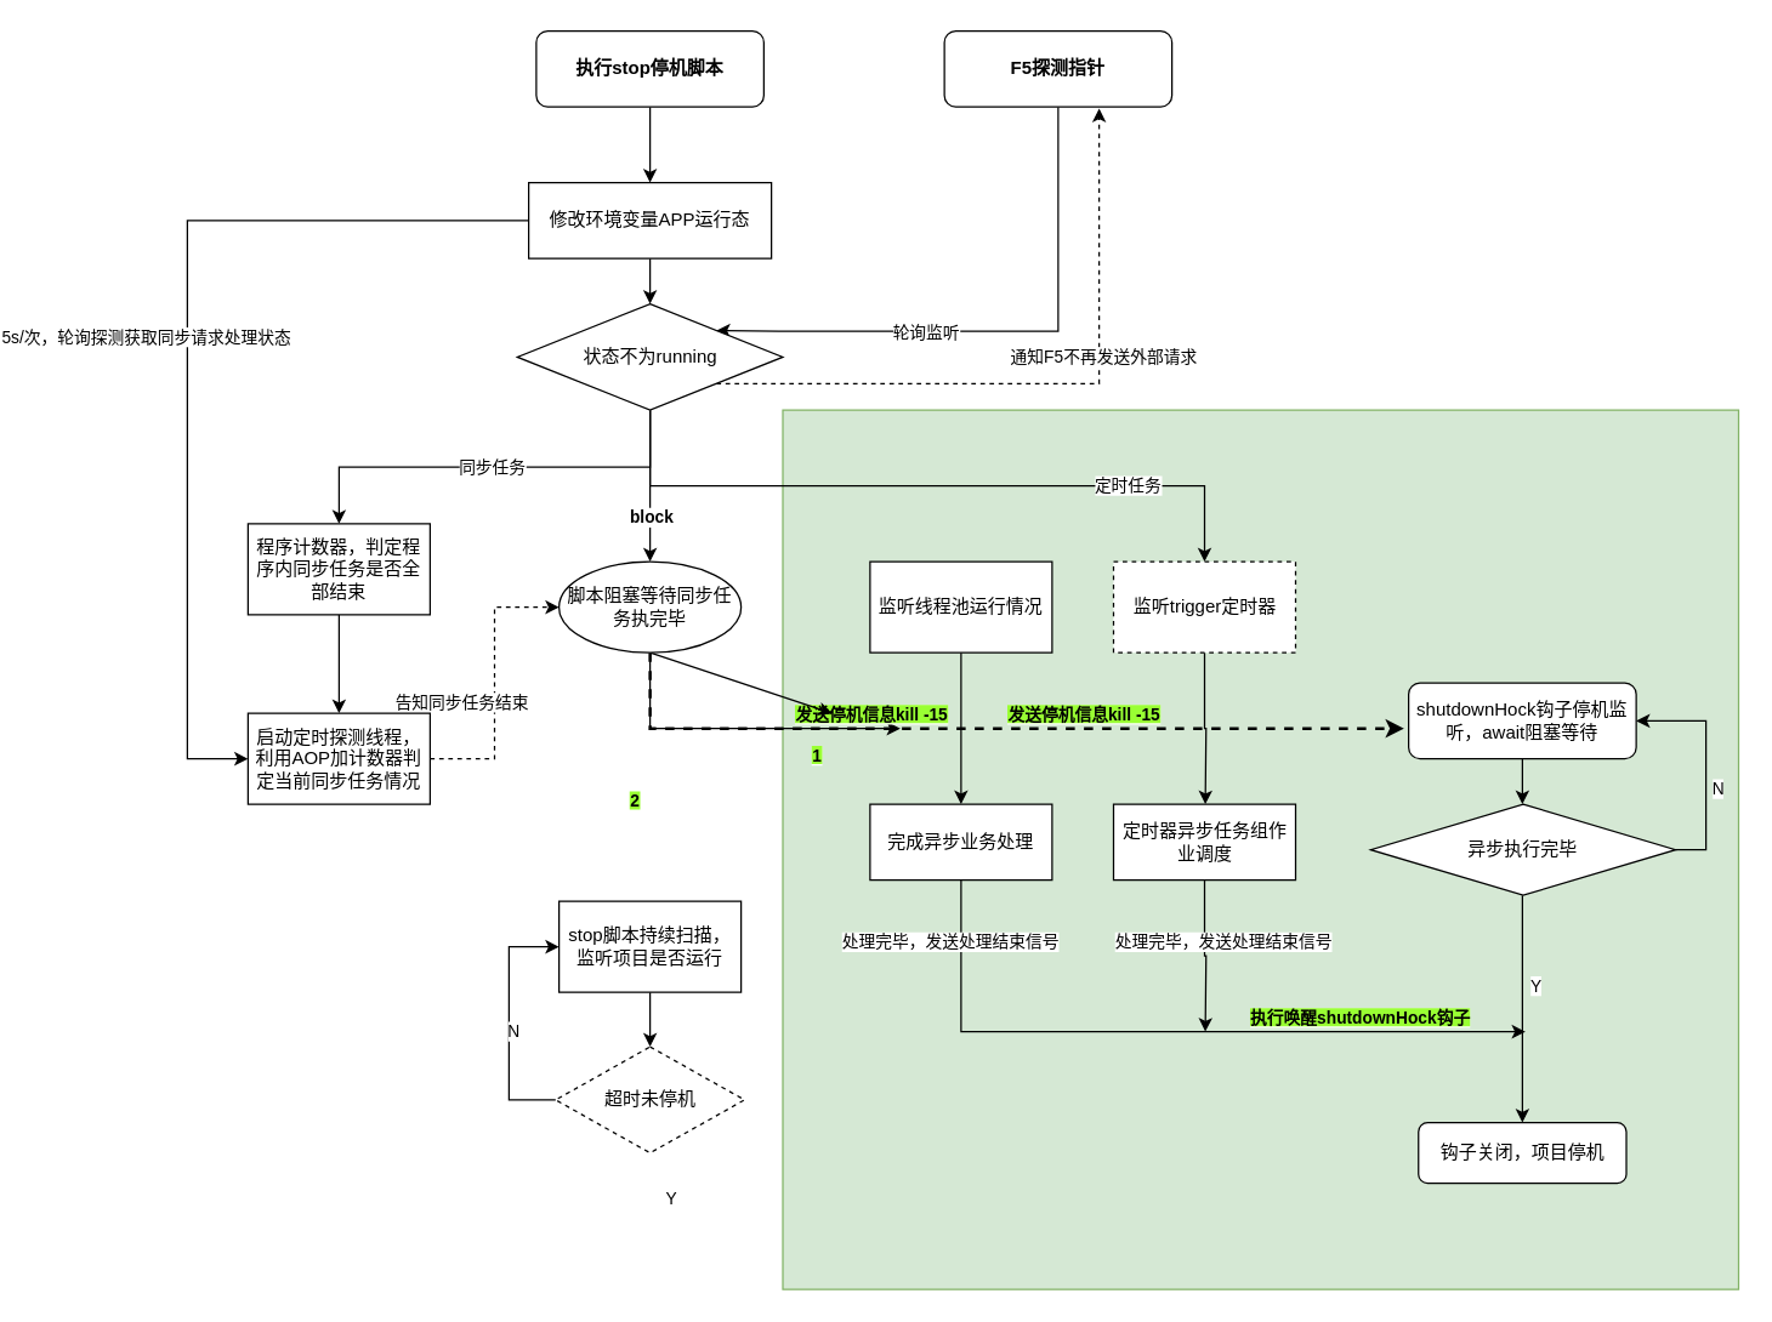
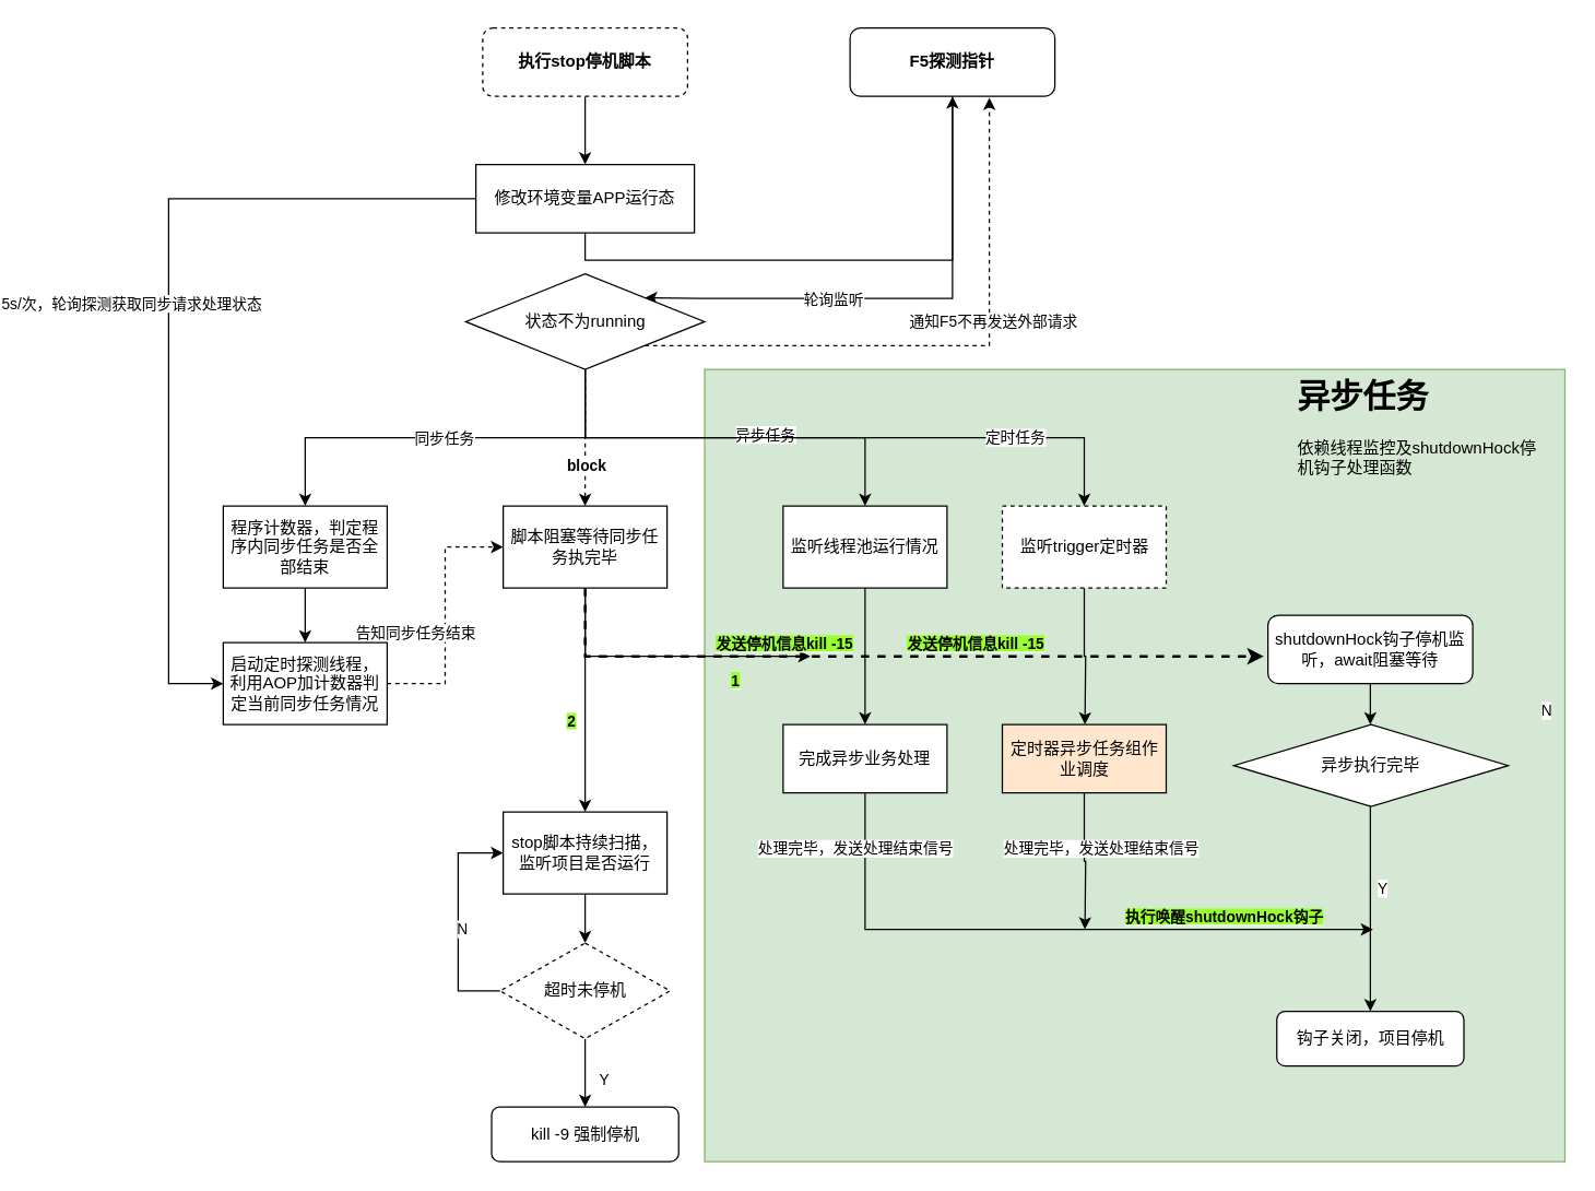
  <mxCell id="0" />
  <mxCell id="1" parent="0" />
  <mxCell id="2" value="" style="rounded=0;whiteSpace=wrap;html=1;fillColor=#d5e8d4;strokeColor=#82b366;" vertex="1" parent="1"><mxGeometry x="412.5" y="270" width="630" height="580" as="geometry" /></mxCell>
  <mxCell id="3" style="edgeStyle=orthogonalEdgeStyle;rounded=0;orthogonalLoop=1;jettySize=auto;html=1;exitX=0.5;exitY=1;exitDx=0;exitDy=0;" parent="1" source="4" target="8" edge="1"><mxGeometry relative="1" as="geometry" /></mxCell>
- <mxCell id="4" value="&lt;b&gt;执行stop停机脚本&lt;/b&gt;" style="rounded=1;whiteSpace=wrap;html=1;" parent="1" vertex="1"><mxGeometry x="250" y="20" width="150" height="50" as="geometry" /></mxCell>
- <mxCell id="5" style="edgeStyle=orthogonalEdgeStyle;rounded=0;orthogonalLoop=1;jettySize=auto;html=1;exitX=0.5;exitY=1;exitDx=0;exitDy=0;entryX=0.5;entryY=0;entryDx=0;entryDy=0;" parent="1" source="8" target="21" edge="1"><mxGeometry relative="1" as="geometry" /></mxCell>
+ <mxCell id="4" value="&lt;b&gt;执行stop停机脚本&lt;/b&gt;" style="rounded=1;whiteSpace=wrap;html=1;dashed=1;" parent="1" vertex="1"><mxGeometry x="250" y="20" width="150" height="50" as="geometry" /></mxCell>
+ <mxCell id="5" style="edgeStyle=orthogonalEdgeStyle;rounded=0;orthogonalLoop=1;jettySize=auto;html=1;exitX=0.5;exitY=1;exitDx=0;exitDy=0;" parent="1" source="8" target="11" edge="1"><mxGeometry relative="1" as="geometry" /></mxCell>
  <mxCell id="6" style="edgeStyle=orthogonalEdgeStyle;rounded=0;orthogonalLoop=1;jettySize=auto;html=1;exitX=0;exitY=0.5;exitDx=0;exitDy=0;entryX=0;entryY=0.5;entryDx=0;entryDy=0;" parent="1" source="8" target="30" edge="1"><mxGeometry relative="1" as="geometry"><Array as="points"><mxPoint x="20" y="145" /><mxPoint x="20" y="500" /></Array></mxGeometry></mxCell>
  <mxCell id="7" value="5s/次，轮询探测获取同步请求处理状态" style="edgeLabel;html=1;align=center;verticalAlign=middle;resizable=0;points=[];" parent="6" vertex="1" connectable="0"><mxGeometry x="-0.244" y="-2" relative="1" as="geometry"><mxPoint x="-26" y="67" as="offset" /></mxGeometry></mxCell>
  <mxCell id="8" value="修改环境变量APP运行态" style="rounded=0;whiteSpace=wrap;html=1;" parent="1" vertex="1"><mxGeometry x="245" y="120" width="160" height="50" as="geometry" /></mxCell>
  <mxCell id="9" style="edgeStyle=orthogonalEdgeStyle;rounded=0;orthogonalLoop=1;jettySize=auto;html=1;exitX=0.5;exitY=1;exitDx=0;exitDy=0;entryX=1;entryY=0;entryDx=0;entryDy=0;" parent="1" source="11" target="21" edge="1"><mxGeometry relative="1" as="geometry"><Array as="points"><mxPoint x="594" y="218" /><mxPoint x="410" y="218" /></Array></mxGeometry></mxCell>
  <mxCell id="10" value="轮询监听" style="edgeLabel;html=1;align=center;verticalAlign=middle;resizable=0;points=[];" parent="9" vertex="1" connectable="0"><mxGeometry x="0.264" relative="1" as="geometry"><mxPoint as="offset" /></mxGeometry></mxCell>
  <mxCell id="11" value="&lt;b&gt;F5探测指针&lt;/b&gt;" style="rounded=1;whiteSpace=wrap;html=1;" parent="1" vertex="1"><mxGeometry x="519" y="20" width="150" height="50" as="geometry" /></mxCell>
  <mxCell id="12" style="edgeStyle=orthogonalEdgeStyle;rounded=0;orthogonalLoop=1;jettySize=auto;html=1;exitX=1;exitY=1;exitDx=0;exitDy=0;entryX=0.68;entryY=1.02;entryDx=0;entryDy=0;entryPerimeter=0;dashed=1;" parent="1" source="21" target="11" edge="1"><mxGeometry relative="1" as="geometry" /></mxCell>
  <mxCell id="13" value="通知F5不再发送外部请求" style="edgeLabel;html=1;align=center;verticalAlign=middle;resizable=0;points=[];" parent="12" vertex="1" connectable="0"><mxGeometry x="0.276" y="-1" relative="1" as="geometry"><mxPoint x="1" y="7" as="offset" /></mxGeometry></mxCell>
  <mxCell id="14" style="edgeStyle=orthogonalEdgeStyle;rounded=0;orthogonalLoop=1;jettySize=auto;html=1;exitX=0.5;exitY=1;exitDx=0;exitDy=0;entryX=0.5;entryY=0;entryDx=0;entryDy=0;" parent="1" source="21" target="23" edge="1"><mxGeometry relative="1" as="geometry" /></mxCell>
  <mxCell id="15" value="同步任务" style="edgeLabel;html=1;align=center;verticalAlign=middle;resizable=0;points=[];" parent="14" vertex="1" connectable="0"><mxGeometry x="-0.104" y="4" relative="1" as="geometry"><mxPoint x="-17" y="-4" as="offset" /></mxGeometry></mxCell>
- <mxCell id="16" style="edgeStyle=orthogonalEdgeStyle;rounded=0;orthogonalLoop=1;jettySize=auto;html=1;exitX=0.5;exitY=1;exitDx=0;exitDy=0;" parent="1" source="21" target="35" edge="1"><mxGeometry relative="1" as="geometry" /></mxCell>
+ <mxCell id="16" style="edgeStyle=orthogonalEdgeStyle;rounded=0;orthogonalLoop=1;jettySize=auto;html=1;exitX=0.5;exitY=1;exitDx=0;exitDy=0;dashed=1;" parent="1" source="21" target="35" edge="1"><mxGeometry relative="1" as="geometry" /></mxCell>
+ <mxCell id="17" style="edgeStyle=orthogonalEdgeStyle;rounded=0;orthogonalLoop=1;jettySize=auto;html=1;exitX=0.5;exitY=1;exitDx=0;exitDy=0;entryX=0.5;entryY=0;entryDx=0;entryDy=0;" parent="1" source="21" target="25" edge="1"><mxGeometry relative="1" as="geometry" /></mxCell>
+ <mxCell id="18" value="异步任务" style="edgeLabel;html=1;align=center;verticalAlign=middle;resizable=0;points=[];" parent="17" vertex="1" connectable="0"><mxGeometry x="0.185" y="3" relative="1" as="geometry"><mxPoint as="offset" /></mxGeometry></mxCell>
  <mxCell id="19" style="edgeStyle=orthogonalEdgeStyle;rounded=0;orthogonalLoop=1;jettySize=auto;html=1;exitX=0.5;exitY=1;exitDx=0;exitDy=0;" parent="1" source="21" target="27" edge="1"><mxGeometry relative="1" as="geometry" /></mxCell>
  <mxCell id="20" value="定时任务" style="edgeLabel;html=1;align=center;verticalAlign=middle;resizable=0;points=[];" parent="19" vertex="1" connectable="0"><mxGeometry x="0.564" y="1" relative="1" as="geometry"><mxPoint as="offset" /></mxGeometry></mxCell>
  <mxCell id="21" value="状态不为running" style="rhombus;whiteSpace=wrap;html=1;" parent="1" vertex="1"><mxGeometry x="237.5" y="200" width="175" height="70" as="geometry" /></mxCell>
  <mxCell id="22" style="edgeStyle=orthogonalEdgeStyle;rounded=0;orthogonalLoop=1;jettySize=auto;html=1;exitX=0.5;exitY=1;exitDx=0;exitDy=0;" parent="1" source="23" target="30" edge="1"><mxGeometry relative="1" as="geometry" /></mxCell>
- <mxCell id="23" value="程序计数器，判定程序内同步任务是否全部结束" style="rounded=0;whiteSpace=wrap;html=1;" parent="1" vertex="1"><mxGeometry x="60" y="345" width="120" height="60" as="geometry" /></mxCell>
+ <mxCell id="23" value="程序计数器，判定程序内同步任务是否全部结束" style="rounded=0;whiteSpace=wrap;html=1;" parent="1" vertex="1"><mxGeometry x="60" y="370" width="120" height="60" as="geometry" /></mxCell>
  <mxCell id="24" style="edgeStyle=orthogonalEdgeStyle;rounded=0;orthogonalLoop=1;jettySize=auto;html=1;exitX=0.5;exitY=1;exitDx=0;exitDy=0;" parent="1" source="25" edge="1"><mxGeometry relative="1" as="geometry"><mxPoint x="530" y="530" as="targetPoint" /></mxGeometry></mxCell>
  <mxCell id="25" value="监听线程池运行情况" style="rounded=0;whiteSpace=wrap;html=1;" parent="1" vertex="1"><mxGeometry x="470" y="370" width="120" height="60" as="geometry" /></mxCell>
  <mxCell id="26" style="edgeStyle=orthogonalEdgeStyle;rounded=0;orthogonalLoop=1;jettySize=auto;html=1;exitX=0.5;exitY=1;exitDx=0;exitDy=0;" parent="1" source="27" edge="1"><mxGeometry relative="1" as="geometry"><mxPoint x="691" y="530" as="targetPoint" /></mxGeometry></mxCell>
  <mxCell id="27" value="监听trigger定时器" style="rounded=0;whiteSpace=wrap;html=1;dashed=1;" parent="1" vertex="1"><mxGeometry x="630.5" y="370" width="120" height="60" as="geometry" /></mxCell>
  <mxCell id="28" style="edgeStyle=orthogonalEdgeStyle;rounded=0;orthogonalLoop=1;jettySize=auto;html=1;exitX=1;exitY=0.5;exitDx=0;exitDy=0;entryX=0;entryY=0.5;entryDx=0;entryDy=0;dashed=1;" parent="1" source="30" target="35" edge="1"><mxGeometry relative="1" as="geometry" /></mxCell>
  <mxCell id="29" value="告知同步任务结束" style="edgeLabel;html=1;align=center;verticalAlign=middle;resizable=0;points=[];" parent="28" vertex="1" connectable="0"><mxGeometry x="0.124" y="-3" relative="1" as="geometry"><mxPoint x="-25" y="24" as="offset" /></mxGeometry></mxCell>
  <mxCell id="30" value="启动定时探测线程，利用AOP加计数器判定当前同步任务情况" style="rounded=0;whiteSpace=wrap;html=1;" parent="1" vertex="1"><mxGeometry x="60" y="470" width="120" height="60" as="geometry" /></mxCell>
  <mxCell id="31" style="edgeStyle=orthogonalEdgeStyle;rounded=0;orthogonalLoop=1;jettySize=auto;html=1;exitX=0.5;exitY=1;exitDx=0;exitDy=0;" parent="1" source="35" edge="1"><mxGeometry relative="1" as="geometry"><mxPoint x="490" y="480" as="targetPoint" /><Array as="points"><mxPoint x="325" y="480" /></Array></mxGeometry></mxCell>
  <mxCell id="32" value="&lt;span style=&quot;background-color: rgb(153, 255, 51);&quot;&gt;发送停机信息kill -15&lt;/span&gt;" style="edgeLabel;html=1;align=center;verticalAlign=middle;resizable=0;points=[];fontStyle=1" parent="31" vertex="1" connectable="0"><mxGeometry x="-0.265" y="3" relative="1" as="geometry"><mxPoint x="116" y="-7" as="offset" /></mxGeometry></mxCell>
  <mxCell id="33" style="edgeStyle=orthogonalEdgeStyle;rounded=0;orthogonalLoop=1;jettySize=auto;html=1;exitX=0.5;exitY=1;exitDx=0;exitDy=0;dashed=1;strokeWidth=2;" parent="1" source="35" edge="1"><mxGeometry relative="1" as="geometry"><mxPoint x="822" y="480" as="targetPoint" /><Array as="points"><mxPoint x="325" y="480" /></Array></mxGeometry></mxCell>
- <mxCell id="34" style="edgeStyle=orthogonalEdgeStyle;rounded=0;orthogonalLoop=1;jettySize=auto;html=1;exitX=0.5;exitY=1;exitDx=0;exitDy=0;" edge="1" parent="1" source="35" target="40"><mxGeometry relative="1" as="geometry" /></mxCell>
- <mxCell id="35" value="脚本阻塞等待同步任务执完毕" style="ellipse;whiteSpace=wrap;html=1;" parent="1" vertex="1"><mxGeometry x="265" y="370" width="120" height="60" as="geometry" /></mxCell>
+ <mxCell id="34" style="edgeStyle=orthogonalEdgeStyle;rounded=0;orthogonalLoop=1;jettySize=auto;html=1;exitX=0.5;exitY=1;exitDx=0;exitDy=0;entryX=0.5;entryY=0;entryDx=0;entryDy=0;" edge="1" parent="1" source="35" target="39"><mxGeometry relative="1" as="geometry" /></mxCell>
+ <mxCell id="35" value="脚本阻塞等待同步任务执完毕" style="rounded=0;whiteSpace=wrap;html=1;" parent="1" vertex="1"><mxGeometry x="265" y="370" width="120" height="60" as="geometry" /></mxCell>
  <mxCell id="36" value="&lt;b&gt;block&lt;/b&gt;" style="edgeLabel;html=1;align=center;verticalAlign=middle;resizable=0;points=[];" parent="1" vertex="1" connectable="0"><mxGeometry x="325" y="340" as="geometry" /></mxCell>
  <mxCell id="37" value="&lt;span style=&quot;background-color: rgb(153, 255, 51);&quot;&gt;发送停机信息kill -15&lt;/span&gt;" style="edgeLabel;html=1;align=center;verticalAlign=middle;resizable=0;points=[];fontStyle=1" parent="1" vertex="1" connectable="0"><mxGeometry x="610" y="470" as="geometry" /></mxCell>
  <mxCell id="38" style="edgeStyle=orthogonalEdgeStyle;rounded=0;orthogonalLoop=1;jettySize=auto;html=1;exitX=0.5;exitY=1;exitDx=0;exitDy=0;entryX=0.5;entryY=0;entryDx=0;entryDy=0;" edge="1" parent="1" source="39" target="45"><mxGeometry relative="1" as="geometry" /></mxCell>
  <mxCell id="39" value="stop脚本持续扫描，监听项目是否运行" style="rounded=0;whiteSpace=wrap;html=1;" vertex="1" parent="1"><mxGeometry x="265" y="594" width="120" height="60" as="geometry" /></mxCell>
  <mxCell id="40" value="&lt;span style=&quot;background-color: rgb(153, 255, 51);&quot;&gt;1&lt;/span&gt;" style="edgeLabel;html=1;align=center;verticalAlign=middle;resizable=0;points=[];fontStyle=1" vertex="1" connectable="0" parent="1"><mxGeometry x="445" y="470" as="geometry"><mxPoint x="-11" y="27" as="offset" /></mxGeometry></mxCell>
  <mxCell id="41" value="&lt;span style=&quot;background-color: rgb(153, 255, 51);&quot;&gt;2&lt;/span&gt;" style="edgeLabel;html=1;align=center;verticalAlign=middle;resizable=0;points=[];fontStyle=1" vertex="1" connectable="0" parent="1"><mxGeometry x="325" y="500" as="geometry"><mxPoint x="-11" y="27" as="offset" /></mxGeometry></mxCell>
+ <mxCell id="42" style="edgeStyle=orthogonalEdgeStyle;rounded=0;orthogonalLoop=1;jettySize=auto;html=1;exitX=0.5;exitY=1;exitDx=0;exitDy=0;entryX=0.5;entryY=0;entryDx=0;entryDy=0;" edge="1" parent="1" source="45" target="60"><mxGeometry relative="1" as="geometry" /></mxCell>
  <mxCell id="43" style="edgeStyle=orthogonalEdgeStyle;rounded=0;orthogonalLoop=1;jettySize=auto;html=1;exitX=0;exitY=0.5;exitDx=0;exitDy=0;entryX=0;entryY=0.5;entryDx=0;entryDy=0;" edge="1" parent="1" source="45" target="39"><mxGeometry relative="1" as="geometry"><Array as="points"><mxPoint x="232" y="725" /><mxPoint x="232" y="624" /></Array></mxGeometry></mxCell>
  <mxCell id="44" value="N" style="edgeLabel;html=1;align=center;verticalAlign=middle;resizable=0;points=[];" vertex="1" connectable="0" parent="43"><mxGeometry x="0.025" y="-2" relative="1" as="geometry"><mxPoint y="8" as="offset" /></mxGeometry></mxCell>
  <mxCell id="45" value="超时未停机" style="rhombus;whiteSpace=wrap;html=1;dashed=1;" vertex="1" parent="1"><mxGeometry x="262.75" y="690" width="124.5" height="70" as="geometry" /></mxCell>
  <mxCell id="46" style="edgeStyle=orthogonalEdgeStyle;rounded=0;orthogonalLoop=1;jettySize=auto;html=1;exitX=0.5;exitY=1;exitDx=0;exitDy=0;entryX=0.5;entryY=0;entryDx=0;entryDy=0;" edge="1" parent="1" source="47"><mxGeometry relative="1" as="geometry"><mxPoint x="900" y="530" as="targetPoint" /></mxGeometry></mxCell>
  <mxCell id="47" value="shutdownHock钩子停机监听，await阻塞等待" style="rounded=1;whiteSpace=wrap;html=1;" vertex="1" parent="1"><mxGeometry x="825" y="450" width="150" height="50" as="geometry" /></mxCell>
  <mxCell id="48" style="edgeStyle=orthogonalEdgeStyle;rounded=0;orthogonalLoop=1;jettySize=auto;html=1;exitX=0.5;exitY=1;exitDx=0;exitDy=0;" edge="1" parent="1"><mxGeometry relative="1" as="geometry"><mxPoint x="900" y="740" as="targetPoint" /><mxPoint x="900" y="590" as="sourcePoint" /></mxGeometry></mxCell>
- <mxCell id="49" style="edgeStyle=orthogonalEdgeStyle;rounded=0;orthogonalLoop=1;jettySize=auto;html=1;exitX=1;exitY=0.5;exitDx=0;exitDy=0;entryX=1;entryY=0.5;entryDx=0;entryDy=0;" edge="1" parent="1" source="50" target="47"><mxGeometry relative="1" as="geometry" /></mxCell>
  <mxCell id="50" value="异步执行完毕" style="rhombus;whiteSpace=wrap;html=1;" vertex="1" parent="1"><mxGeometry x="800" y="530" width="201" height="60" as="geometry" /></mxCell>
  <mxCell id="51" value="N" style="edgeLabel;html=1;align=center;verticalAlign=middle;resizable=0;points=[];" vertex="1" connectable="0" parent="1"><mxGeometry x="920" y="470" as="geometry"><mxPoint x="108" y="49" as="offset" /></mxGeometry></mxCell>
  <mxCell id="52" style="edgeStyle=orthogonalEdgeStyle;rounded=0;orthogonalLoop=1;jettySize=auto;html=1;exitX=0.5;exitY=1;exitDx=0;exitDy=0;" edge="1" parent="1" source="54"><mxGeometry relative="1" as="geometry"><mxPoint x="902" y="680" as="targetPoint" /><Array as="points"><mxPoint x="530" y="680" /></Array></mxGeometry></mxCell>
  <mxCell id="53" value="处理完毕，发送处理结束信号" style="edgeLabel;html=1;align=center;verticalAlign=middle;resizable=0;points=[];" vertex="1" connectable="0" parent="52"><mxGeometry x="-0.839" y="1" relative="1" as="geometry"><mxPoint x="-9" y="2" as="offset" /></mxGeometry></mxCell>
  <mxCell id="54" value="完成异步业务处理" style="rounded=0;whiteSpace=wrap;html=1;" vertex="1" parent="1"><mxGeometry x="470" y="530" width="120" height="50" as="geometry" /></mxCell>
  <mxCell id="55" style="edgeStyle=orthogonalEdgeStyle;rounded=0;orthogonalLoop=1;jettySize=auto;html=1;exitX=0.5;exitY=1;exitDx=0;exitDy=0;" edge="1" parent="1" source="56"><mxGeometry relative="1" as="geometry"><mxPoint x="691" y="680" as="targetPoint" /></mxGeometry></mxCell>
- <mxCell id="56" value="定时器异步任务组作业调度" style="rounded=0;whiteSpace=wrap;html=1;" vertex="1" parent="1"><mxGeometry x="630.5" y="530" width="120" height="50" as="geometry" /></mxCell>
+ <mxCell id="56" value="定时器异步任务组作业调度" style="rounded=0;whiteSpace=wrap;html=1;fillColor=#ffe6cc;" vertex="1" parent="1"><mxGeometry x="630.5" y="530" width="120" height="50" as="geometry" /></mxCell>
  <mxCell id="57" value="处理完毕，发送处理结束信号" style="edgeLabel;html=1;align=center;verticalAlign=middle;resizable=0;points=[];" vertex="1" connectable="0" parent="1"><mxGeometry x="702" y="620" as="geometry" /></mxCell>
  <mxCell id="58" value="&lt;span style=&quot;background-color: rgb(153, 255, 51);&quot;&gt;执行唤醒shutdownHock钩子&lt;/span&gt;" style="edgeLabel;html=1;align=center;verticalAlign=middle;resizable=0;points=[];fontStyle=1" vertex="1" connectable="0" parent="1"><mxGeometry x="792" y="670" as="geometry" /></mxCell>
  <mxCell id="59" value="Y" style="edgeLabel;html=1;align=center;verticalAlign=middle;resizable=0;points=[];" vertex="1" connectable="0" parent="1"><mxGeometry x="800" y="600" as="geometry"><mxPoint x="108" y="49" as="offset" /></mxGeometry></mxCell>
+ <mxCell id="60" value="kill -9 强制停机" style="rounded=1;whiteSpace=wrap;html=1;" vertex="1" parent="1"><mxGeometry x="256.5" y="810" width="137" height="40" as="geometry" /></mxCell>
  <mxCell id="61" value="Y" style="edgeLabel;html=1;align=center;verticalAlign=middle;resizable=0;points=[];" vertex="1" connectable="0" parent="1"><mxGeometry x="230" y="740" as="geometry"><mxPoint x="108" y="49" as="offset" /></mxGeometry></mxCell>
  <mxCell id="62" value="钩子关闭，项目停机" style="rounded=1;whiteSpace=wrap;html=1;" vertex="1" parent="1"><mxGeometry x="831.5" y="740" width="137" height="40" as="geometry" /></mxCell>
+ <mxCell id="63" value="&lt;h1&gt;异步任务&lt;/h1&gt;&lt;p&gt;依赖线程监控及shutdownHock停机钩子处理函数&lt;/p&gt;" style="text;html=1;strokeColor=none;fillColor=none;spacing=5;spacingTop=-20;whiteSpace=wrap;overflow=hidden;rounded=0;" vertex="1" parent="1"><mxGeometry x="842" y="270" width="190" height="120" as="geometry" /></mxCell>
